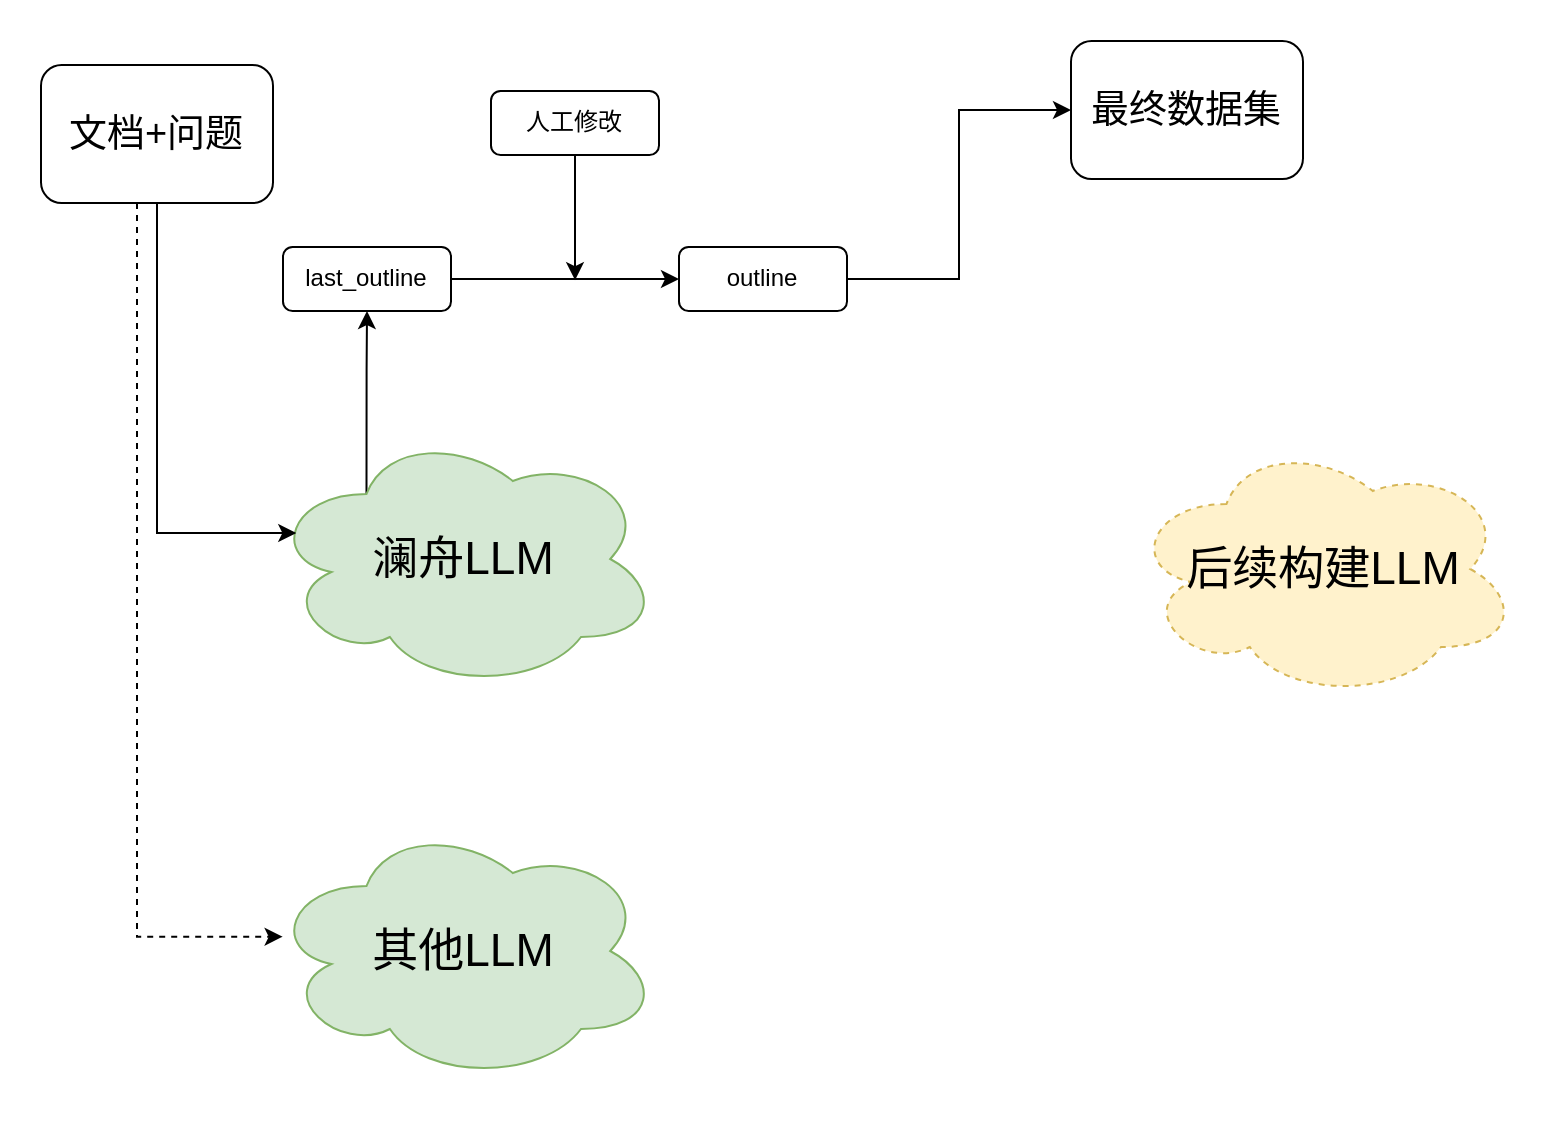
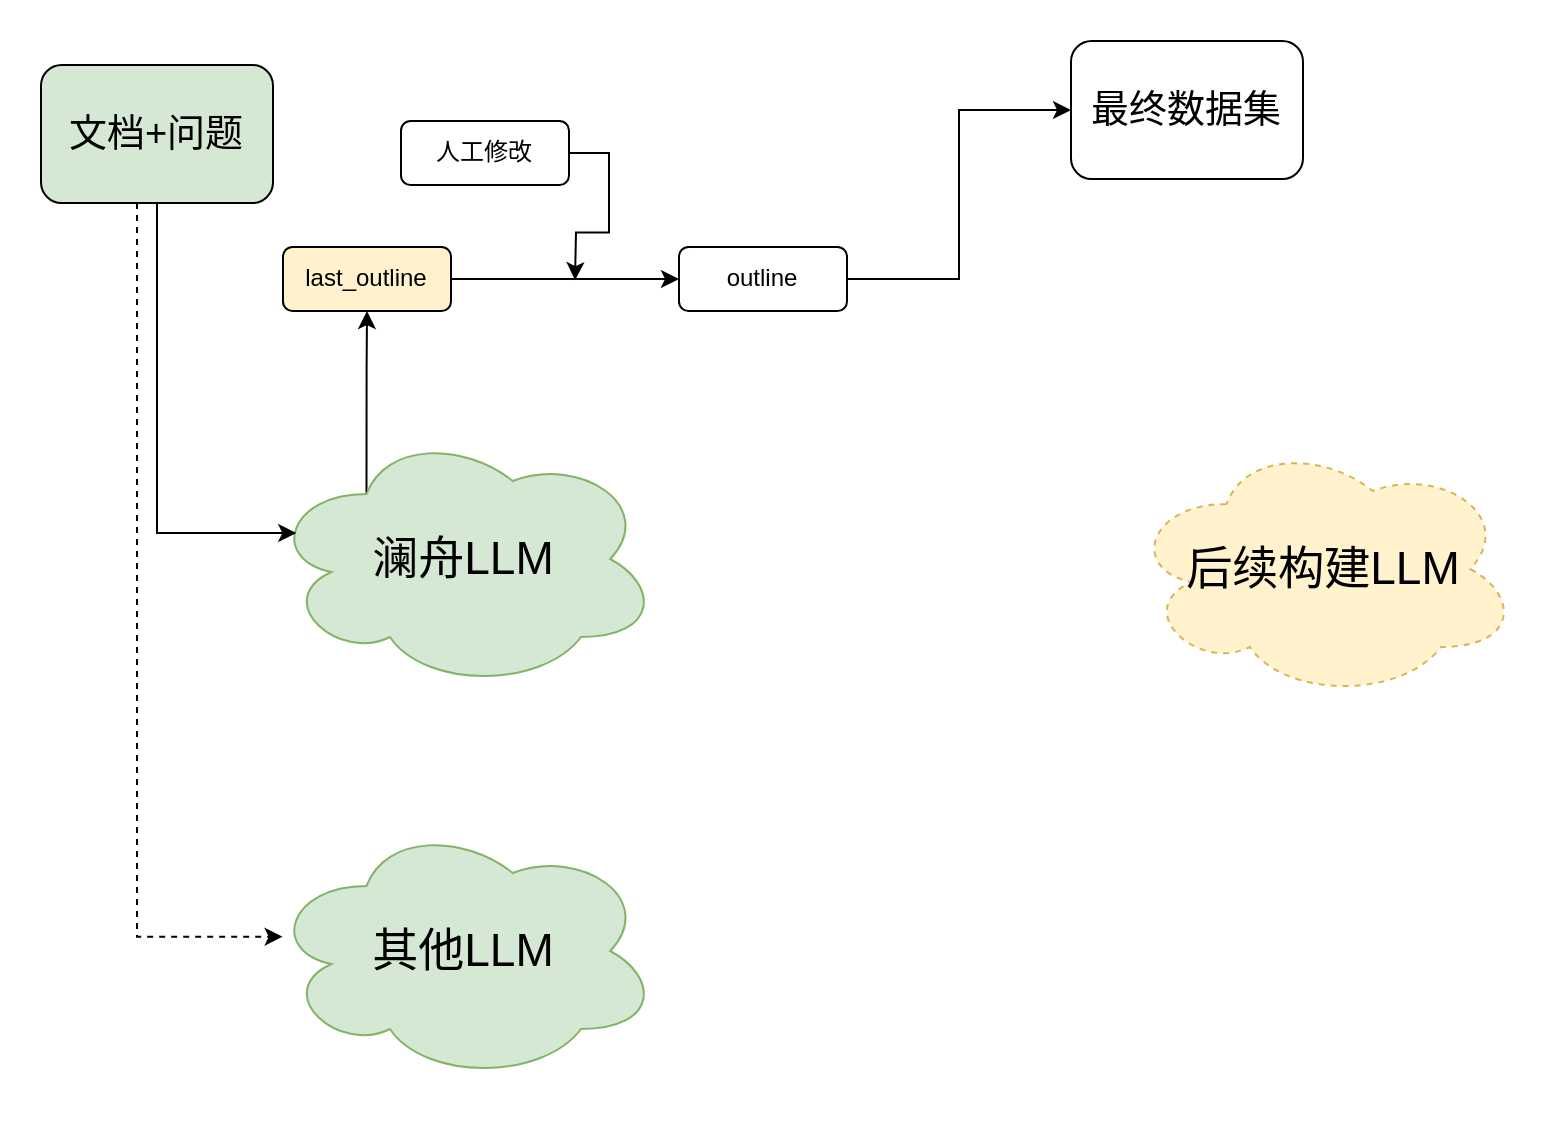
  <mxCell id="0" />
  <mxCell id="1" parent="0" />
  <mxCell id="2" style="edgeStyle=orthogonalEdgeStyle;rounded=0;orthogonalLoop=1;jettySize=auto;html=1;exitX=0.25;exitY=0.25;exitDx=0;exitDy=0;exitPerimeter=0;entryX=0.5;entryY=1;entryDx=0;entryDy=0;" edge="1" parent="1" source="3" target="10"><mxGeometry relative="1" as="geometry" /></mxCell>
  <mxCell id="3" value="&lt;font style=&quot;font-size: 23px;&quot;&gt;澜舟LLM&lt;/font&gt;" style="ellipse;shape=cloud;whiteSpace=wrap;html=1;fillColor=#d5e8d4;strokeColor=#82b366;" vertex="1" parent="1"><mxGeometry x="134" y="214" width="195" height="130" as="geometry" /></mxCell>
- <mxCell id="4" value="&lt;font style=&quot;font-size: 19px;&quot;&gt;文档+问题&lt;/font&gt;" style="rounded=1;whiteSpace=wrap;html=1;" vertex="1" parent="1"><mxGeometry x="20" y="32" width="116" height="69" as="geometry" /></mxCell>
+ <mxCell id="4" value="&lt;font style=&quot;font-size: 19px;&quot;&gt;文档+问题&lt;/font&gt;" style="rounded=1;whiteSpace=wrap;html=1;fillColor=#d5e8d4;" vertex="1" parent="1"><mxGeometry x="20" y="32" width="116" height="69" as="geometry" /></mxCell>
  <mxCell id="5" value="&lt;font style=&quot;font-size: 23px;&quot;&gt;后续构建LLM&lt;/font&gt;" style="ellipse;shape=cloud;whiteSpace=wrap;html=1;fillColor=#fff2cc;strokeColor=#d6b656;dashed=1;" vertex="1" parent="1"><mxGeometry x="564" y="219" width="195" height="130" as="geometry" /></mxCell>
  <mxCell id="6" style="edgeStyle=orthogonalEdgeStyle;rounded=0;orthogonalLoop=1;jettySize=auto;html=1;entryX=0.07;entryY=0.4;entryDx=0;entryDy=0;entryPerimeter=0;" edge="1" parent="1" source="4" target="3"><mxGeometry relative="1" as="geometry"><Array as="points"><mxPoint x="78" y="266" /></Array></mxGeometry></mxCell>
  <mxCell id="7" value="&lt;font style=&quot;font-size: 23px;&quot;&gt;其他LLM&lt;/font&gt;" style="ellipse;shape=cloud;whiteSpace=wrap;html=1;fillColor=#d5e8d4;strokeColor=#82b366;" vertex="1" parent="1"><mxGeometry x="134" y="410" width="195" height="130" as="geometry" /></mxCell>
  <mxCell id="8" style="edgeStyle=orthogonalEdgeStyle;rounded=0;orthogonalLoop=1;jettySize=auto;html=1;entryX=0.035;entryY=0.445;entryDx=0;entryDy=0;entryPerimeter=0;dashed=1;" edge="1" parent="1" source="4" target="7"><mxGeometry relative="1" as="geometry"><Array as="points"><mxPoint x="68" y="160" /><mxPoint x="68" y="468" /></Array></mxGeometry></mxCell>
  <mxCell id="9" style="edgeStyle=orthogonalEdgeStyle;rounded=0;orthogonalLoop=1;jettySize=auto;html=1;" edge="1" parent="1" source="10" target="14"><mxGeometry relative="1" as="geometry" /></mxCell>
- <mxCell id="10" value="last_outline" style="rounded=1;whiteSpace=wrap;html=1;" vertex="1" parent="1"><mxGeometry x="141" y="123" width="84" height="32" as="geometry" /></mxCell>
+ <mxCell id="10" value="last_outline" style="rounded=1;whiteSpace=wrap;html=1;fillColor=#fff2cc;" vertex="1" parent="1"><mxGeometry x="141" y="123" width="84" height="32" as="geometry" /></mxCell>
  <mxCell id="11" style="edgeStyle=orthogonalEdgeStyle;rounded=0;orthogonalLoop=1;jettySize=auto;html=1;" edge="1" parent="1" source="12"><mxGeometry relative="1" as="geometry"><mxPoint x="287" y="139.571" as="targetPoint" /></mxGeometry></mxCell>
- <mxCell id="12" value="人工修改" style="rounded=1;whiteSpace=wrap;html=1;" vertex="1" parent="1"><mxGeometry x="245" y="45" width="84" height="32" as="geometry" /></mxCell>
+ <mxCell id="12" value="人工修改" style="rounded=1;whiteSpace=wrap;html=1;" vertex="1" parent="1"><mxGeometry x="200" y="60" width="84" height="32" as="geometry" /></mxCell>
  <mxCell id="13" style="edgeStyle=orthogonalEdgeStyle;rounded=0;orthogonalLoop=1;jettySize=auto;html=1;entryX=0;entryY=0.5;entryDx=0;entryDy=0;" edge="1" parent="1" source="14" target="15"><mxGeometry relative="1" as="geometry" /></mxCell>
  <mxCell id="14" value="outline" style="rounded=1;whiteSpace=wrap;html=1;" vertex="1" parent="1"><mxGeometry x="339" y="123" width="84" height="32" as="geometry" /></mxCell>
  <mxCell id="15" value="&lt;font style=&quot;font-size: 19px;&quot;&gt;最终数据集&lt;/font&gt;" style="rounded=1;whiteSpace=wrap;html=1;" vertex="1" parent="1"><mxGeometry x="535" y="20" width="116" height="69" as="geometry" /></mxCell>
